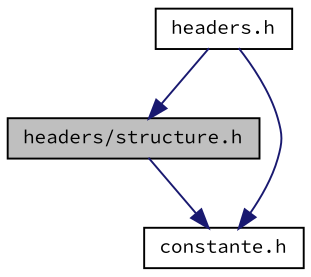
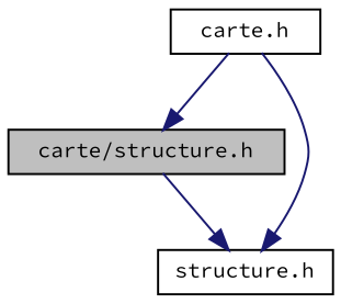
  digraph {
    fontname="Source Code Pro"
    node [color=black fillcolor=white fontname="Source Code Pro" fontsize=10 shape=record style=filled]
    edge [color=midnightblue fontname="Source Code Pro" fontsize=10 labelfontname=Helvetica labelfontsize=10 style=solid]
-   n1 [fillcolor=grey75 fontcolor=black height=0.2 label="headers/structure.h" width=0.4]
-   n2 [height=0.2 label="constante.h" width=0.4]
-   n3 [height=0.2 label="headers.h" width=0.4]
+   n1 [fillcolor=grey75 fontcolor=black height=0.2 label="carte/structure.h" width=0.4]
+   n2 [height=0.2 label="structure.h" width=0.4]
+   n3 [height=0.2 label="carte.h" width=0.4]
    n1 -> n2
    n3 -> n1
    n3 -> n2
  }
